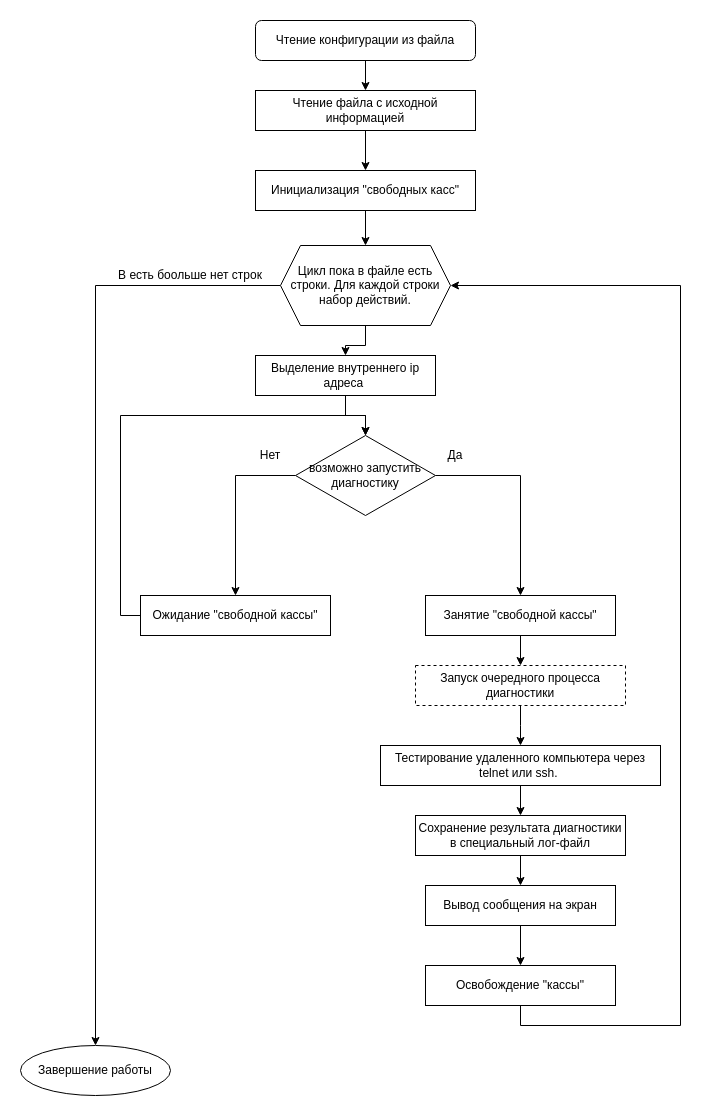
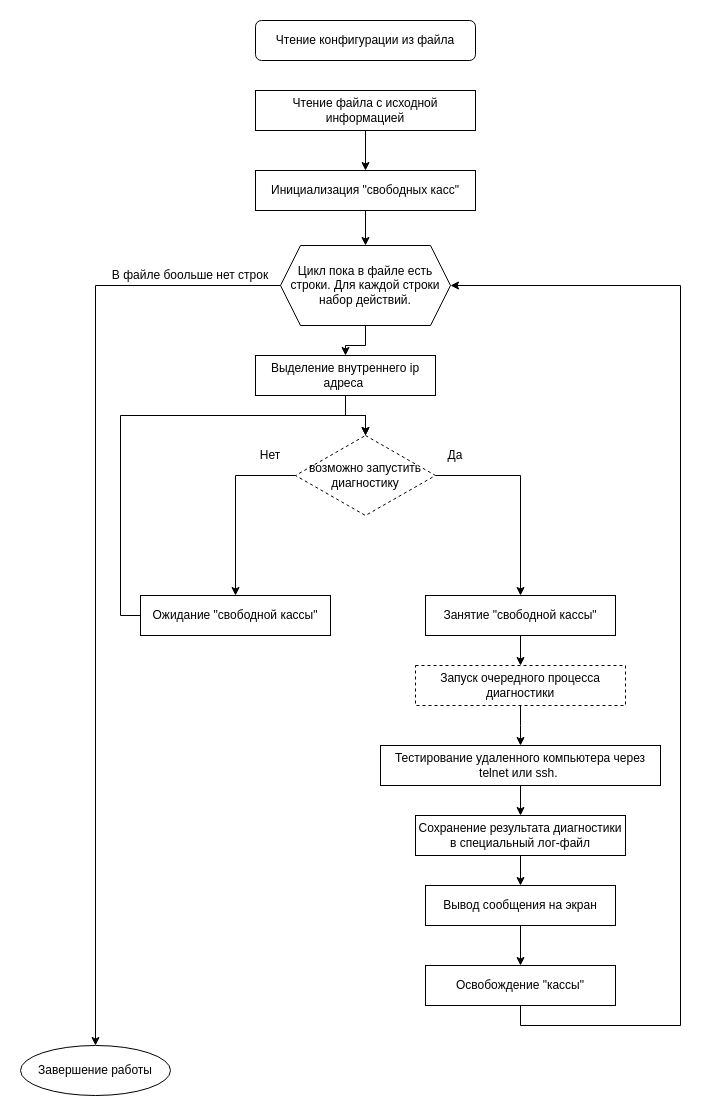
  <mxCell id="0" />
  <mxCell id="1" parent="0" />
- <mxCell id="2" value="" style="edgeStyle=orthogonalEdgeStyle;rounded=0;orthogonalLoop=1;jettySize=auto;html=1;entryX=0.5;entryY=0;entryDx=0;entryDy=0;" edge="1" parent="1" source="3" target="5"><mxGeometry relative="1" as="geometry" /></mxCell>
  <mxCell id="3" value="Чтение конфигурации из файла" style="whiteSpace=wrap;html=1;rounded=1;" vertex="1" parent="1"><mxGeometry x="255" y="20" width="220" height="40" as="geometry" /></mxCell>
  <mxCell id="4" style="edgeStyle=orthogonalEdgeStyle;rounded=0;orthogonalLoop=1;jettySize=auto;html=1;" edge="1" parent="1" source="5" target="23"><mxGeometry relative="1" as="geometry" /></mxCell>
  <mxCell id="5" value="Чтение файла с исходной информацией" style="rounded=0;whiteSpace=wrap;html=1;" vertex="1" parent="1"><mxGeometry x="255" y="90" width="220" height="40" as="geometry" /></mxCell>
  <mxCell id="6" style="edgeStyle=orthogonalEdgeStyle;rounded=0;orthogonalLoop=1;jettySize=auto;html=1;entryX=0.5;entryY=0;entryDx=0;entryDy=0;" edge="1" parent="1" source="7" target="27"><mxGeometry relative="1" as="geometry" /></mxCell>
  <mxCell id="7" value="Тестирование удаленного компьютера через telnet или ssh.&amp;nbsp;" style="rounded=0;whiteSpace=wrap;html=1;" vertex="1" parent="1"><mxGeometry x="380" y="745" width="280" height="40" as="geometry" /></mxCell>
  <mxCell id="8" style="edgeStyle=orthogonalEdgeStyle;rounded=0;orthogonalLoop=1;jettySize=auto;html=1;" edge="1" parent="1" source="9" target="17"><mxGeometry relative="1" as="geometry" /></mxCell>
  <mxCell id="9" value="Выделение внутреннего ip адреса&amp;nbsp;" style="rounded=0;whiteSpace=wrap;html=1;" vertex="1" parent="1"><mxGeometry x="255" y="355" width="180" height="40" as="geometry" /></mxCell>
  <mxCell id="10" style="edgeStyle=orthogonalEdgeStyle;rounded=0;orthogonalLoop=1;jettySize=auto;html=1;" edge="1" parent="1" source="11"><mxGeometry relative="1" as="geometry"><mxPoint x="520" y="745" as="targetPoint" /></mxGeometry></mxCell>
  <mxCell id="11" value="Запуск очередного процесса диагностики" style="rounded=0;whiteSpace=wrap;html=1;dashed=1;" vertex="1" parent="1"><mxGeometry x="415" y="665" width="210" height="40" as="geometry" /></mxCell>
  <mxCell id="12" style="edgeStyle=orthogonalEdgeStyle;rounded=0;orthogonalLoop=1;jettySize=auto;html=1;entryX=0.5;entryY=0;entryDx=0;entryDy=0;" edge="1" parent="1" source="14" target="9"><mxGeometry relative="1" as="geometry" /></mxCell>
  <mxCell id="13" style="edgeStyle=orthogonalEdgeStyle;rounded=0;orthogonalLoop=1;jettySize=auto;html=1;entryX=0.5;entryY=0;entryDx=0;entryDy=0;" edge="1" parent="1" source="14" target="33"><mxGeometry relative="1" as="geometry" /></mxCell>
  <mxCell id="14" value="Цикл пока в файле есть строки. Для каждой строки набор действий." style="shape=hexagon;perimeter=hexagonPerimeter2;whiteSpace=wrap;html=1;fixedSize=1;" vertex="1" parent="1"><mxGeometry x="280" y="245" width="170" height="80" as="geometry" /></mxCell>
  <mxCell id="15" style="edgeStyle=orthogonalEdgeStyle;rounded=0;orthogonalLoop=1;jettySize=auto;html=1;entryX=0.5;entryY=0;entryDx=0;entryDy=0;exitX=1;exitY=0.5;exitDx=0;exitDy=0;" edge="1" parent="1" source="17" target="25"><mxGeometry relative="1" as="geometry" /></mxCell>
  <mxCell id="16" style="edgeStyle=orthogonalEdgeStyle;rounded=0;orthogonalLoop=1;jettySize=auto;html=1;entryX=0.5;entryY=0;entryDx=0;entryDy=0;exitX=0;exitY=0.5;exitDx=0;exitDy=0;" edge="1" parent="1" source="17" target="20"><mxGeometry relative="1" as="geometry" /></mxCell>
- <mxCell id="17" value="возможно запустить диагностику" style="rhombus;whiteSpace=wrap;html=1;" vertex="1" parent="1"><mxGeometry x="295" y="435" width="140" height="80" as="geometry" /></mxCell>
+ <mxCell id="17" value="возможно запустить диагностику" style="rhombus;whiteSpace=wrap;html=1;dashed=1;" vertex="1" parent="1"><mxGeometry x="295" y="435" width="140" height="80" as="geometry" /></mxCell>
  <mxCell id="18" value="Да" style="text;html=1;strokeColor=none;fillColor=none;align=center;verticalAlign=middle;whiteSpace=wrap;rounded=0;" vertex="1" parent="1"><mxGeometry x="435" y="445" width="40" height="20" as="geometry" /></mxCell>
  <mxCell id="19" style="edgeStyle=orthogonalEdgeStyle;rounded=0;orthogonalLoop=1;jettySize=auto;html=1;entryX=0.5;entryY=0;entryDx=0;entryDy=0;exitX=0;exitY=0.5;exitDx=0;exitDy=0;" edge="1" parent="1" source="20" target="17"><mxGeometry relative="1" as="geometry" /></mxCell>
  <mxCell id="20" value="Ожидание &quot;свободной кассы&quot;" style="rounded=0;whiteSpace=wrap;html=1;" vertex="1" parent="1"><mxGeometry x="140" y="595" width="190" height="40" as="geometry" /></mxCell>
  <mxCell id="21" value="Нет" style="text;html=1;strokeColor=none;fillColor=none;align=center;verticalAlign=middle;whiteSpace=wrap;rounded=0;" vertex="1" parent="1"><mxGeometry x="250" y="445" width="40" height="20" as="geometry" /></mxCell>
  <mxCell id="22" style="edgeStyle=orthogonalEdgeStyle;rounded=0;orthogonalLoop=1;jettySize=auto;html=1;entryX=0.5;entryY=0;entryDx=0;entryDy=0;" edge="1" parent="1" source="23" target="14"><mxGeometry relative="1" as="geometry" /></mxCell>
  <mxCell id="23" value="Инициализация &quot;свободных касс&quot;" style="rounded=0;whiteSpace=wrap;html=1;" vertex="1" parent="1"><mxGeometry x="255" y="170" width="220" height="40" as="geometry" /></mxCell>
  <mxCell id="24" style="edgeStyle=orthogonalEdgeStyle;rounded=0;orthogonalLoop=1;jettySize=auto;html=1;entryX=0.5;entryY=0;entryDx=0;entryDy=0;" edge="1" parent="1" source="25" target="11"><mxGeometry relative="1" as="geometry" /></mxCell>
  <mxCell id="25" value="Занятие &quot;свободной кассы&quot;" style="rounded=0;whiteSpace=wrap;html=1;" vertex="1" parent="1"><mxGeometry x="425" y="595" width="190" height="40" as="geometry" /></mxCell>
  <mxCell id="26" style="edgeStyle=orthogonalEdgeStyle;rounded=0;orthogonalLoop=1;jettySize=auto;html=1;entryX=0.5;entryY=0;entryDx=0;entryDy=0;" edge="1" parent="1" source="27" target="29"><mxGeometry relative="1" as="geometry" /></mxCell>
  <mxCell id="27" value="Сохранение результата диагностики в специальный лог-файл" style="rounded=0;whiteSpace=wrap;html=1;" vertex="1" parent="1"><mxGeometry x="415" y="815" width="210" height="40" as="geometry" /></mxCell>
  <mxCell id="28" value="" style="edgeStyle=orthogonalEdgeStyle;rounded=0;orthogonalLoop=1;jettySize=auto;html=1;" edge="1" parent="1" source="29" target="31"><mxGeometry relative="1" as="geometry" /></mxCell>
  <mxCell id="29" value="Вывод сообщения на экран" style="rounded=0;whiteSpace=wrap;html=1;" vertex="1" parent="1"><mxGeometry x="425" y="885" width="190" height="40" as="geometry" /></mxCell>
  <mxCell id="30" style="edgeStyle=orthogonalEdgeStyle;rounded=0;orthogonalLoop=1;jettySize=auto;html=1;entryX=1;entryY=0.5;entryDx=0;entryDy=0;exitX=0.5;exitY=1;exitDx=0;exitDy=0;" edge="1" parent="1" source="31" target="14"><mxGeometry relative="1" as="geometry"><Array as="points"><mxPoint x="520" y="1025" /><mxPoint x="680" y="1025" /><mxPoint x="680" y="285" /></Array></mxGeometry></mxCell>
  <mxCell id="31" value="Освобождение &quot;кассы&quot;" style="rounded=0;whiteSpace=wrap;html=1;" vertex="1" parent="1"><mxGeometry x="425" y="965" width="190" height="40" as="geometry" /></mxCell>
- <mxCell id="32" value="В есть боольше нет строк" style="text;html=1;strokeColor=none;fillColor=none;align=center;verticalAlign=middle;whiteSpace=wrap;rounded=0;" vertex="1" parent="1"><mxGeometry x="100" y="265" width="180" height="20" as="geometry" /></mxCell>
+ <mxCell id="32" value="В файле боольше нет строк" style="text;html=1;strokeColor=none;fillColor=none;align=center;verticalAlign=middle;whiteSpace=wrap;rounded=0;" vertex="1" parent="1"><mxGeometry x="100" y="265" width="180" height="20" as="geometry" /></mxCell>
  <mxCell id="33" value="Завершение работы" style="ellipse;whiteSpace=wrap;html=1;" vertex="1" parent="1"><mxGeometry x="20" y="1045" width="150" height="50" as="geometry" /></mxCell>
